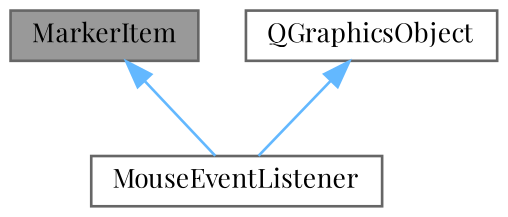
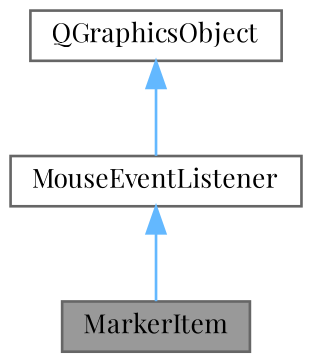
  digraph {
    fontname="Playfair Display"
    node [color=gray40 fillcolor=white fontname="Playfair Display" fontsize=10 shape=box style=filled]
    edge [color=steelblue1 dir=back fontname="Playfair Display" fontsize=10 labelfontname=Helvetica labelfontsize=10 style=solid]
    n1 [fillcolor=grey60 fontcolor=black height=0.2 label=MarkerItem width=0.4]
    n2 [height=0.2 label=QGraphicsObject width=0.4]
    n3 [height=0.2 label=MouseEventListener width=0.4]
    n2 -> n3
-   n1 -> n3
+   n3 -> n1
  }
